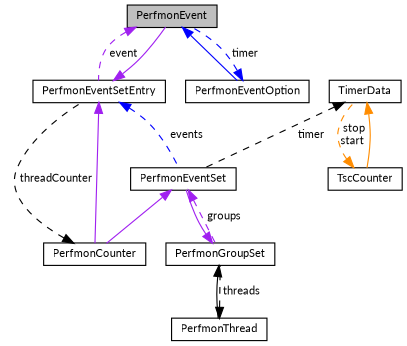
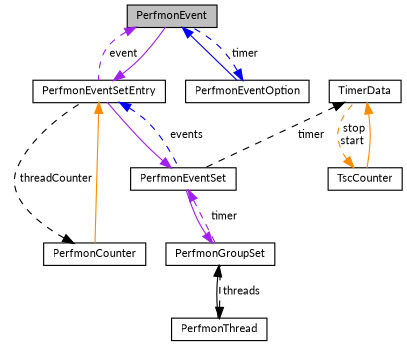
  digraph {
    fontname=Lato
    node [color=black fillcolor=white fontname=Lato fontsize=10 shape=record style=filled]
    edge [color=purple dir=back fontname=Lato fontsize=10 labelfontname=Helvetica labelfontsize=10 style=dashed]
    n1 [fillcolor=grey75 fontcolor=black height=0.2 label=PerfmonEvent width=0.4]
    n2 [height=0.2 label=PerfmonEventSetEntry width=0.4]
    n3 [height=0.2 label=PerfmonEventOption width=0.4]
    n4 [height=0.2 label=PerfmonEventSet width=0.4]
    n5 [height=0.2 label=PerfmonCounter width=0.4]
    n6 [height=0.2 label=PerfmonGroupSet width=0.4]
    n7 [height=0.2 label=PerfmonThread width=0.4]
    n8 [height=0.2 label=TimerData width=0.4]
    n9 [height=0.2 label=TscCounter width=0.4]
    n1 -> n2 [label=" event"]
    n1 -> n3 [color=blue style=solid]
    n2 -> n1 [style=solid]
    n2 -> n4 [color=blue label=" events"]
-   n2 -> n5 [style=solid]
+   n2 -> n5 [color=darkorange style=solid]
    n3 -> n1 [color=blue label=" timer"]
-   n4 -> n5 [style=solid]
-   n4 -> n6 [label=" groups"]
+   n4 -> n2 [style=solid]
+   n4 -> n6 [label=" timer"]
    n5 -> n2 [color=black label=" threadCounter"]
    n6 -> n4 [style=solid]
    n6 -> n7 [color=black style=solid]
    n7 -> n6 [color=black label=" threads"]
    n8 -> n4 [color=black label=" timer"]
    n8 -> n9 [color=darkorange style=solid]
    n9 -> n8 [color=darkorange label=" stop\nstart"]
  }
